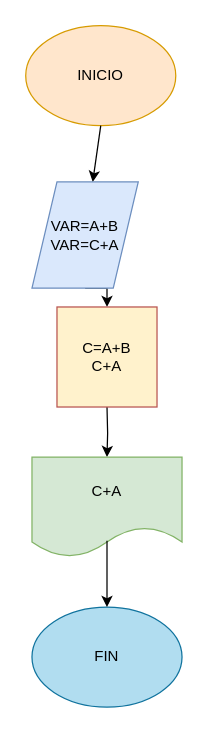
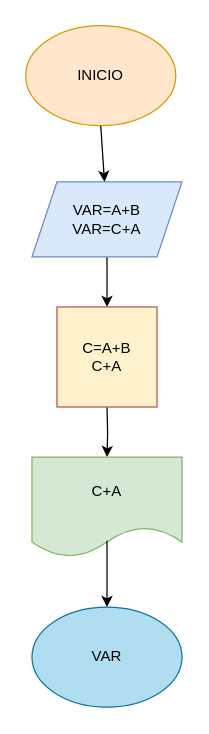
  <mxCell id="0" />
  <mxCell id="1" parent="0" />
  <mxCell id="2" value="INICIO" style="ellipse;whiteSpace=wrap;html=1;strokeColor=#d79b00;fillColor=#ffe6cc;" vertex="1" parent="1"><mxGeometry x="20" y="20" width="120" height="80" as="geometry" /></mxCell>
  <mxCell id="3" value="" style="endArrow=classic;html=1;exitX=0.5;exitY=1;exitDx=0;exitDy=0;" edge="1" parent="1" source="2" target="5"><mxGeometry width="50" height="50" relative="1" as="geometry"><mxPoint x="105" y="295" as="sourcePoint" /><mxPoint x="85" y="175" as="targetPoint" /></mxGeometry></mxCell>
  <mxCell id="4" style="edgeStyle=orthogonalEdgeStyle;rounded=0;orthogonalLoop=1;jettySize=auto;html=1;exitX=0.5;exitY=1;exitDx=0;exitDy=0;entryX=0.5;entryY=0;entryDx=0;entryDy=0;" edge="1" parent="1" source="5"><mxGeometry relative="1" as="geometry"><mxPoint x="85" y="245" as="targetPoint" /></mxGeometry></mxCell>
- <mxCell id="5" value="VAR=A+B&lt;br&gt;VAR=C+A" style="shape=parallelogram;perimeter=parallelogramPerimeter;whiteSpace=wrap;html=1;fixedSize=1;fillColor=#dae8fc;strokeColor=#6c8ebf;" vertex="1" parent="1"><mxGeometry x="25" y="145" width="85" height="85" as="geometry" /></mxCell>
+ <mxCell id="5" value="VAR=A+B&lt;br&gt;VAR=C+A" style="shape=parallelogram;perimeter=parallelogramPerimeter;whiteSpace=wrap;html=1;fixedSize=1;fillColor=#dae8fc;strokeColor=#6c8ebf;" vertex="1" parent="1"><mxGeometry x="25" y="145" width="120" height="60" as="geometry" /></mxCell>
  <mxCell id="6" style="edgeStyle=orthogonalEdgeStyle;rounded=0;orthogonalLoop=1;jettySize=auto;html=1;exitX=0.5;exitY=1;exitDx=0;exitDy=0;entryX=0.5;entryY=0;entryDx=0;entryDy=0;" edge="1" parent="1" target="7"><mxGeometry relative="1" as="geometry"><mxPoint x="85" y="325" as="sourcePoint" /></mxGeometry></mxCell>
  <mxCell id="7" value="C+A" style="shape=document;whiteSpace=wrap;html=1;boundedLbl=1;fillColor=#d5e8d4;strokeColor=#82b366;" vertex="1" parent="1"><mxGeometry x="25" y="365" width="120" height="80" as="geometry" /></mxCell>
  <mxCell id="8" value="C=A+B&lt;br&gt;C+A" style="whiteSpace=wrap;html=1;aspect=fixed;fillColor=#fff2cc;strokeColor=#b85450;" vertex="1" parent="1"><mxGeometry x="45" y="245" width="80" height="80" as="geometry" /></mxCell>
- <mxCell id="9" value="FIN" style="ellipse;whiteSpace=wrap;html=1;fillColor=#b1ddf0;strokeColor=#10739e;" vertex="1" parent="1"><mxGeometry x="25" y="485" width="120" height="80" as="geometry" /></mxCell>
+ <mxCell id="9" value="VAR" style="ellipse;whiteSpace=wrap;html=1;fillColor=#b1ddf0;strokeColor=#10739e;" vertex="1" parent="1"><mxGeometry x="25" y="485" width="120" height="80" as="geometry" /></mxCell>
  <mxCell id="10" value="" style="endArrow=classic;html=1;entryX=0.5;entryY=0;entryDx=0;entryDy=0;" edge="1" parent="1" target="9"><mxGeometry width="50" height="50" relative="1" as="geometry"><mxPoint x="85" y="432" as="sourcePoint" /><mxPoint x="155" y="385" as="targetPoint" /></mxGeometry></mxCell>
